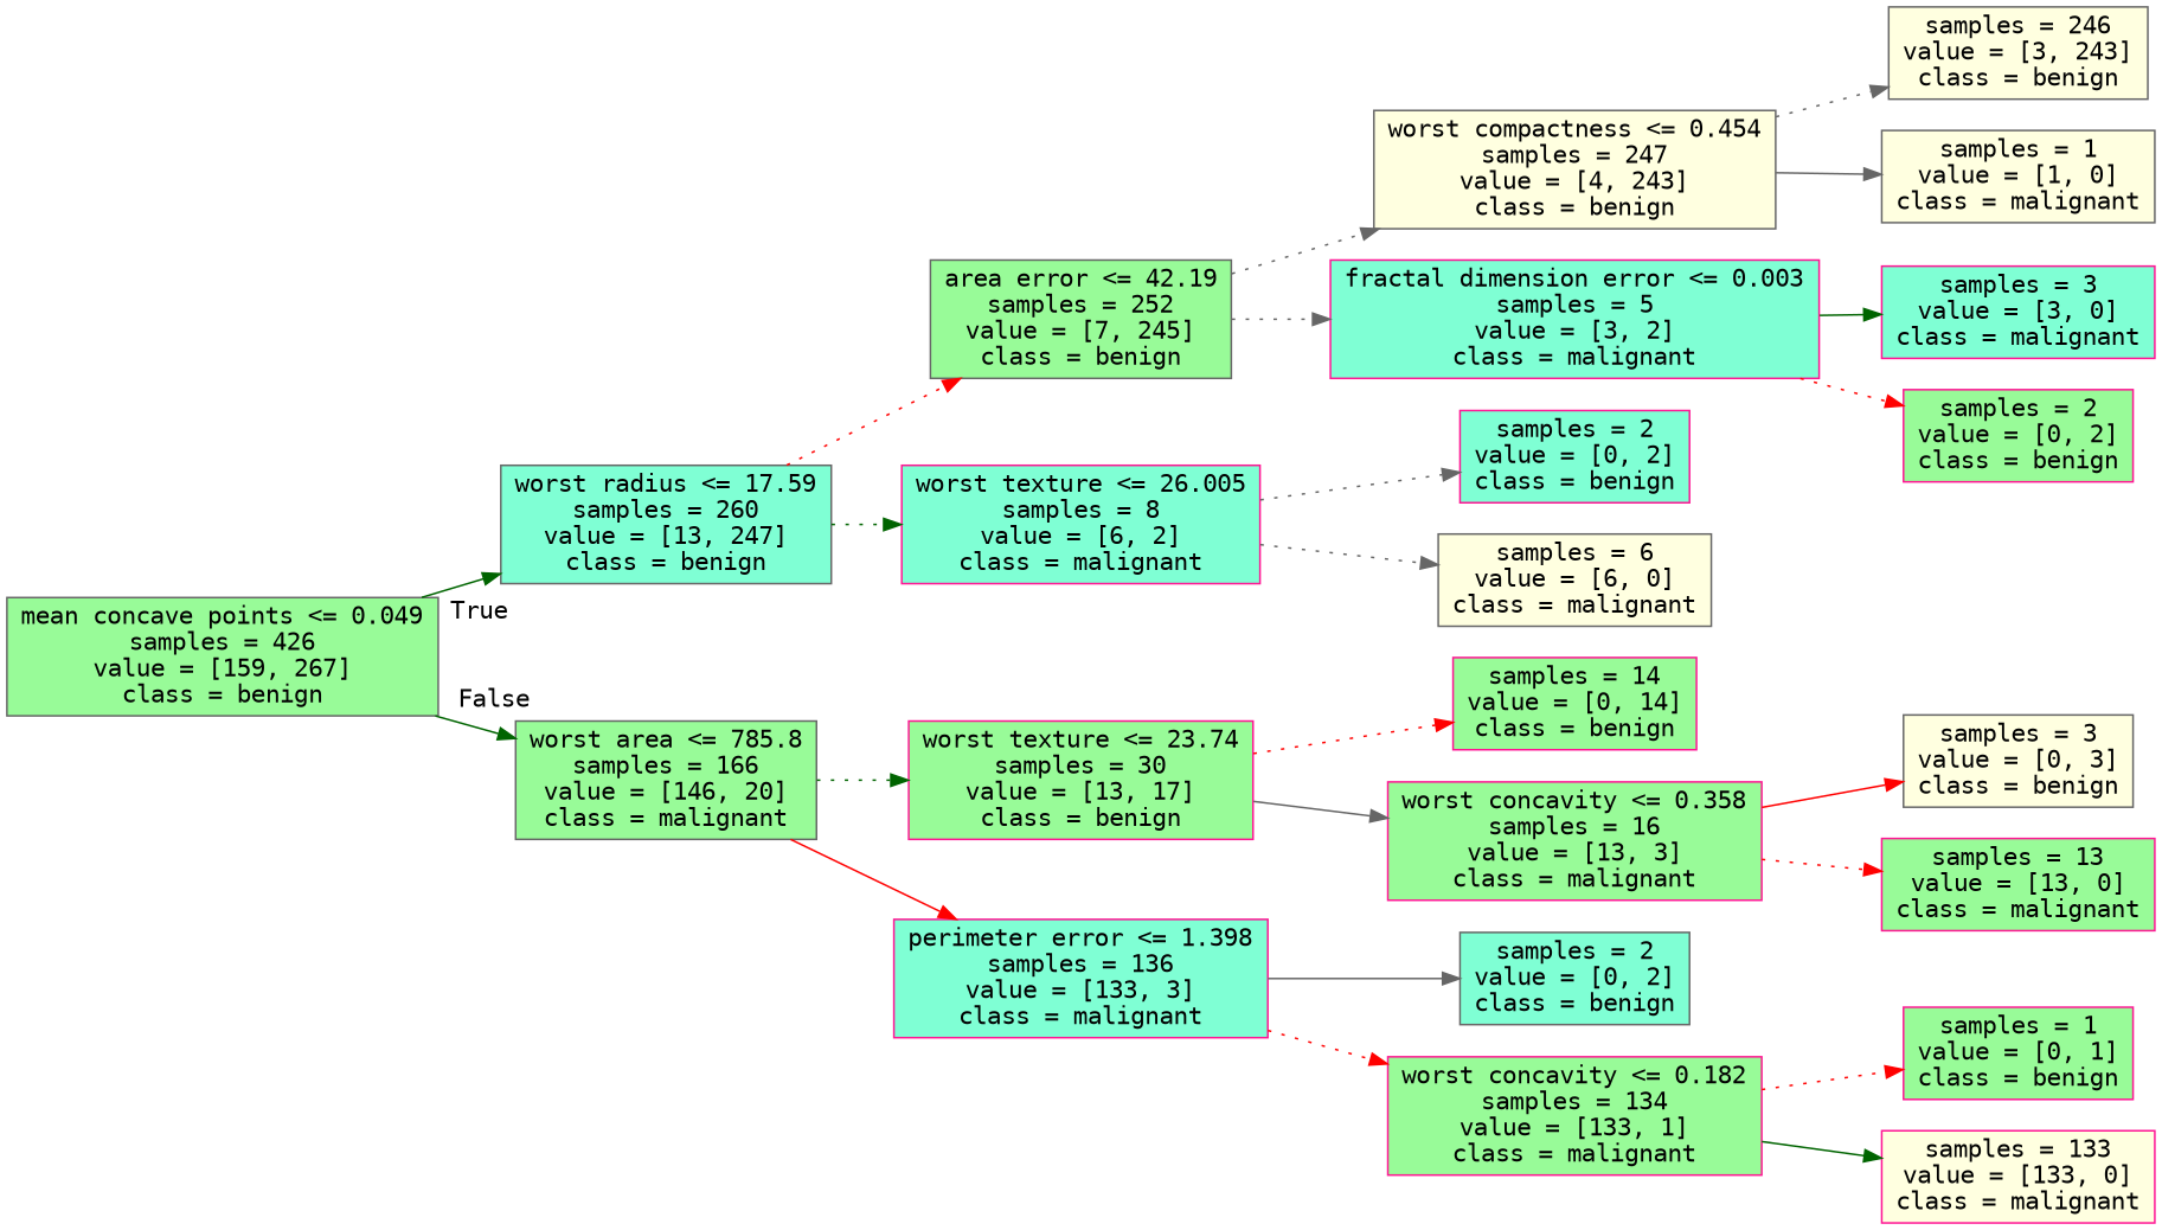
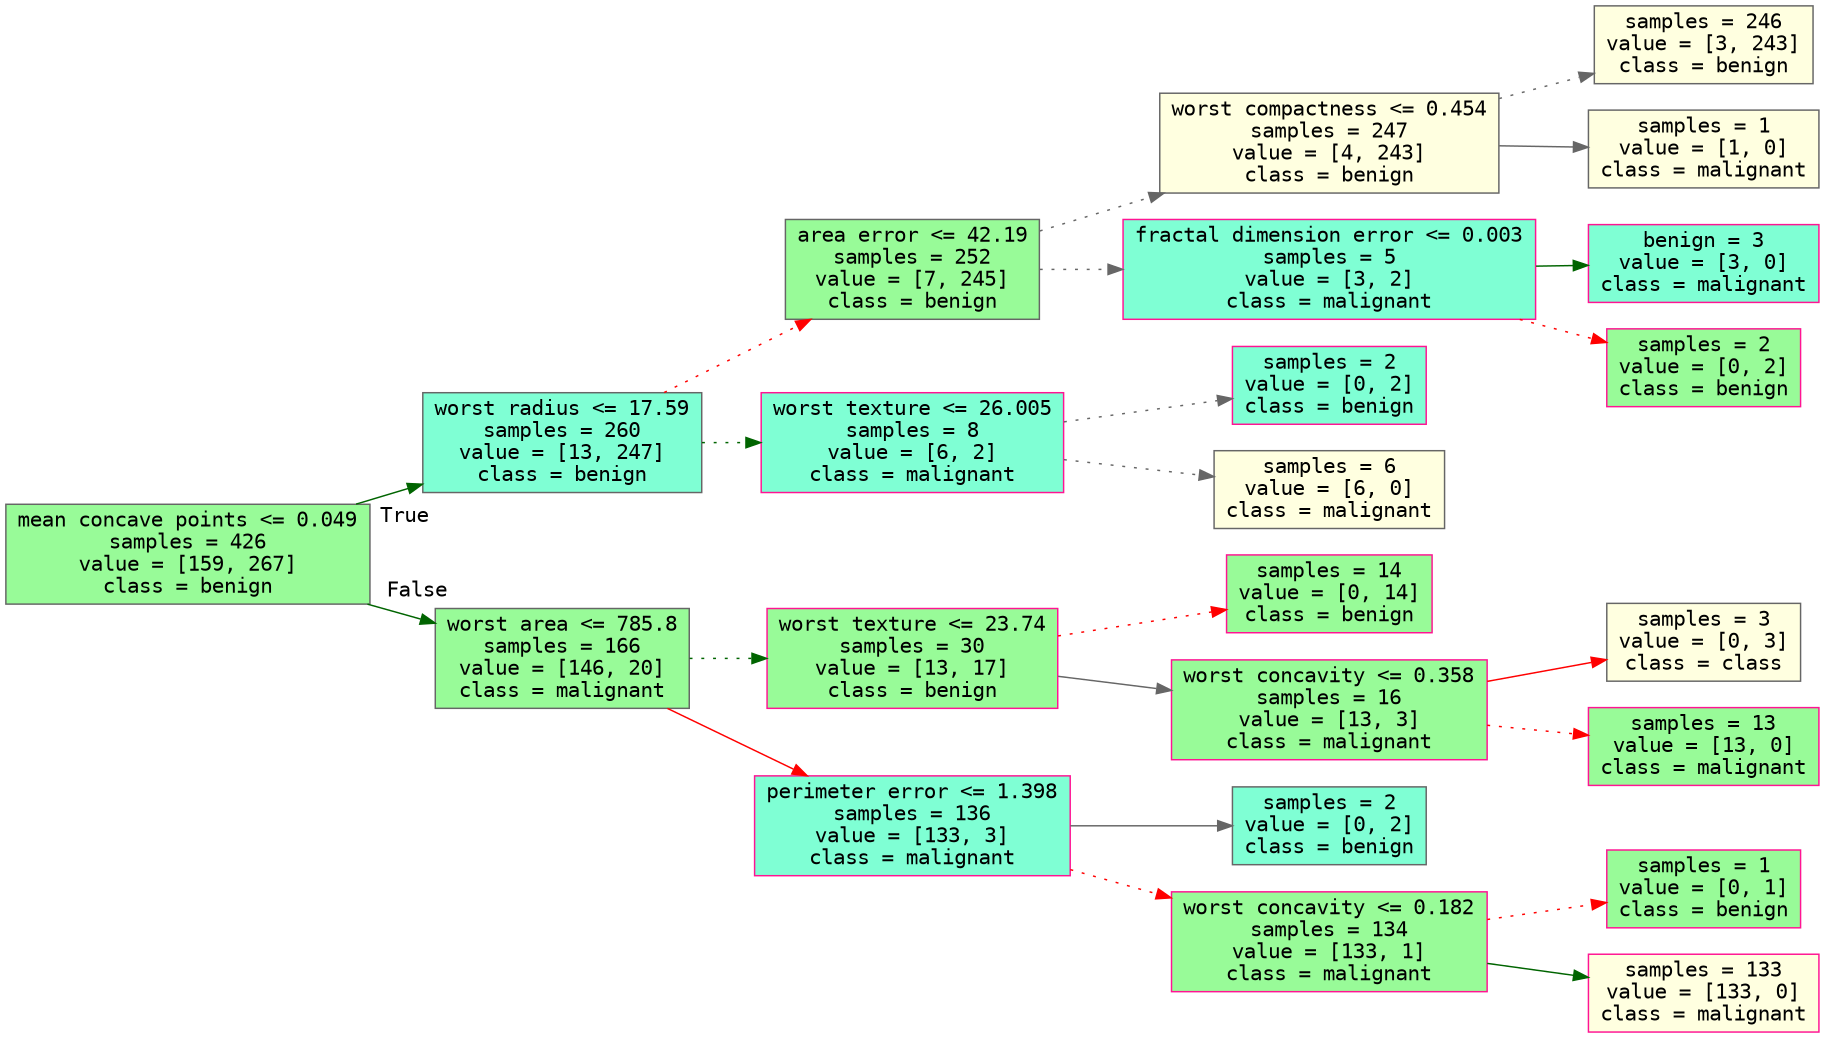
  digraph {
    fontname="DejaVu Sans Mono"
    rankdir=LR
    node [color=deeppink fillcolor=palegreen fontname="DejaVu Sans Mono" shape=box style=filled]
    edge [color=red fontname="DejaVu Sans Mono" style=dotted]
    n1 [color=gray40 label="mean concave points <= 0.049\nsamples = 426\nvalue = [159, 267]\nclass = benign"]
    n2 [color=gray40 fillcolor=aquamarine label="worst radius <= 17.59\nsamples = 260\nvalue = [13, 247]\nclass = benign"]
    n3 [color=gray40 label="worst area <= 785.8\nsamples = 166\nvalue = [146, 20]\nclass = malignant"]
    n4 [color=gray40 label="area error <= 42.19\nsamples = 252\nvalue = [7, 245]\nclass = benign"]
    n5 [fillcolor=aquamarine label="worst texture <= 26.005\nsamples = 8\nvalue = [6, 2]\nclass = malignant"]
    n6 [label="worst texture <= 23.74\nsamples = 30\nvalue = [13, 17]\nclass = benign"]
    n7 [fillcolor=aquamarine label="perimeter error <= 1.398\nsamples = 136\nvalue = [133, 3]\nclass = malignant"]
    n8 [color=gray40 fillcolor=lightyellow label="worst compactness <= 0.454\nsamples = 247\nvalue = [4, 243]\nclass = benign"]
    n9 [fillcolor=aquamarine label="fractal dimension error <= 0.003\nsamples = 5\nvalue = [3, 2]\nclass = malignant"]
    n10 [fillcolor=aquamarine label="samples = 2\nvalue = [0, 2]\nclass = benign"]
    n11 [color=gray40 fillcolor=lightyellow label="samples = 6\nvalue = [6, 0]\nclass = malignant"]
    n12 [color=gray40 fillcolor=lightyellow label="samples = 246\nvalue = [3, 243]\nclass = benign"]
    n13 [color=gray40 fillcolor=lightyellow label="samples = 1\nvalue = [1, 0]\nclass = malignant"]
-   n14 [fillcolor=aquamarine label="samples = 3\nvalue = [3, 0]\nclass = malignant"]
+   n14 [fillcolor=aquamarine label="benign = 3\nvalue = [3, 0]\nclass = malignant"]
    n15 [label="samples = 2\nvalue = [0, 2]\nclass = benign"]
    n16 [label="samples = 14\nvalue = [0, 14]\nclass = benign"]
    n17 [label="worst concavity <= 0.358\nsamples = 16\nvalue = [13, 3]\nclass = malignant"]
    n18 [color=gray40 fillcolor=aquamarine label="samples = 2\nvalue = [0, 2]\nclass = benign"]
    n19 [label="worst concavity <= 0.182\nsamples = 134\nvalue = [133, 1]\nclass = malignant"]
-   n20 [color=gray40 fillcolor=lightyellow label="samples = 3\nvalue = [0, 3]\nclass = benign"]
+   n20 [color=gray40 fillcolor=lightyellow label="samples = 3\nvalue = [0, 3]\nclass = class"]
    n21 [label="samples = 13\nvalue = [13, 0]\nclass = malignant"]
    n22 [label="samples = 1\nvalue = [0, 1]\nclass = benign"]
    n23 [fillcolor=lightyellow label="samples = 133\nvalue = [133, 0]\nclass = malignant"]
    n1 -> n2 [color=darkgreen headlabel=True labelangle=45 labeldistance=2.5 style=solid]
    n1 -> n3 [color=darkgreen headlabel=False labelangle=-45 labeldistance=2.5 style=solid]
    n2 -> n4
    n2 -> n5 [color=darkgreen]
    n3 -> n6 [color=darkgreen]
    n3 -> n7 [style=solid]
    n4 -> n8 [color=gray40]
    n4 -> n9 [color=gray40]
    n5 -> n10 [color=gray40]
    n5 -> n11 [color=gray40]
    n6 -> n16
    n6 -> n17 [color=gray40 style=solid]
    n7 -> n18 [color=gray40 style=solid]
    n7 -> n19
    n8 -> n12 [color=gray40]
    n8 -> n13 [color=gray40 style=solid]
    n9 -> n14 [color=darkgreen style=solid]
    n9 -> n15
    n17 -> n20 [style=solid]
    n17 -> n21
    n19 -> n22
    n19 -> n23 [color=darkgreen style=solid]
  }
